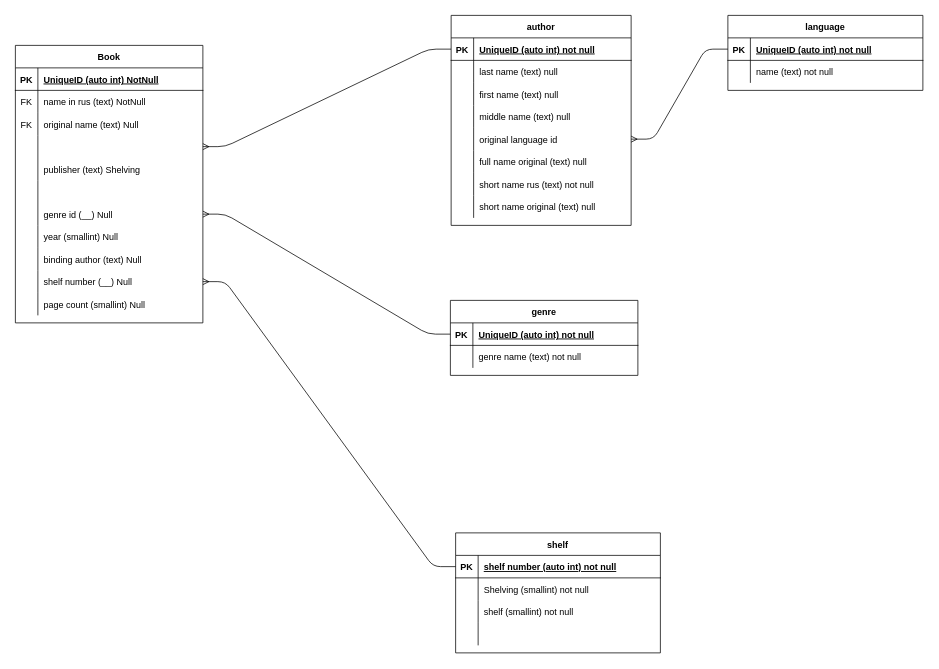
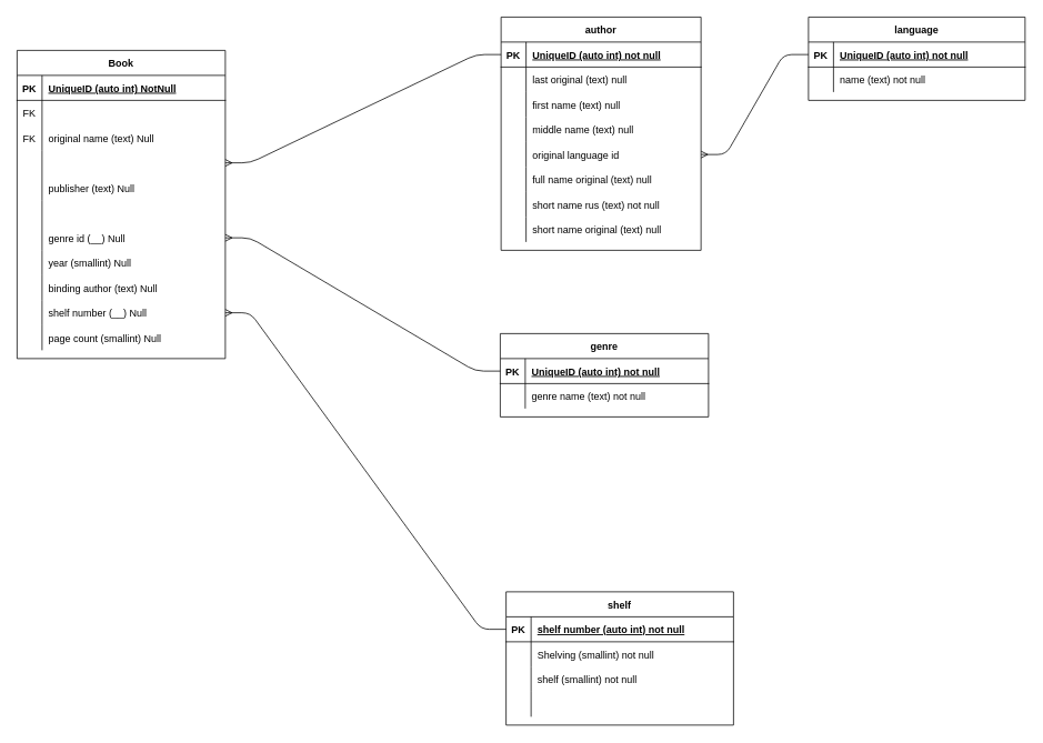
  <mxCell id="0" />
  <mxCell id="1" parent="0" />
  <mxCell id="2" value="Book" style="shape=table;startSize=30;container=1;collapsible=1;childLayout=tableLayout;fixedRows=1;rowLines=0;fontStyle=1;align=center;resizeLast=1;" parent="1" vertex="1"><mxGeometry x="20" y="60" width="250" height="370" as="geometry" /></mxCell>
  <mxCell id="3" value="" style="shape=partialRectangle;collapsible=0;dropTarget=0;pointerEvents=0;fillColor=none;top=0;left=0;bottom=1;right=0;points=[[0,0.5],[1,0.5]];portConstraint=eastwest;" parent="2" vertex="1"><mxGeometry y="30" width="250" height="30" as="geometry" /></mxCell>
  <mxCell id="4" value="PK" style="shape=partialRectangle;connectable=0;fillColor=none;top=0;left=0;bottom=0;right=0;fontStyle=1;overflow=hidden;" parent="3" vertex="1"><mxGeometry width="30" height="30" as="geometry" /></mxCell>
  <mxCell id="5" value="UniqueID (auto int) NotNull" style="shape=partialRectangle;connectable=0;fillColor=none;top=0;left=0;bottom=0;right=0;align=left;spacingLeft=6;fontStyle=5;overflow=hidden;" parent="3" vertex="1"><mxGeometry x="30" width="220" height="30" as="geometry" /></mxCell>
  <mxCell id="6" value="" style="shape=partialRectangle;collapsible=0;dropTarget=0;pointerEvents=0;fillColor=none;top=0;left=0;bottom=0;right=0;points=[[0,0.5],[1,0.5]];portConstraint=eastwest;" parent="2" vertex="1"><mxGeometry y="60" width="250" height="30" as="geometry" /></mxCell>
  <mxCell id="7" value="FK" style="shape=partialRectangle;connectable=0;fillColor=none;top=0;left=0;bottom=0;right=0;editable=1;overflow=hidden;" parent="6" vertex="1"><mxGeometry width="30" height="30" as="geometry" /></mxCell>
- <mxCell id="8" value="name in rus (text) NotNull" style="shape=partialRectangle;connectable=0;fillColor=none;top=0;left=0;bottom=0;right=0;align=left;spacingLeft=6;overflow=hidden;" parent="6" vertex="1"><mxGeometry x="30" width="220" height="30" as="geometry" /></mxCell>
  <mxCell id="9" value="" style="shape=partialRectangle;collapsible=0;dropTarget=0;pointerEvents=0;fillColor=none;top=0;left=0;bottom=0;right=0;points=[[0,0.5],[1,0.5]];portConstraint=eastwest;" parent="2" vertex="1"><mxGeometry y="90" width="250" height="30" as="geometry" /></mxCell>
  <mxCell id="10" value="FK" style="shape=partialRectangle;connectable=0;fillColor=none;top=0;left=0;bottom=0;right=0;editable=1;overflow=hidden;" parent="9" vertex="1"><mxGeometry width="30" height="30" as="geometry" /></mxCell>
  <mxCell id="11" value="original name (text) Null" style="shape=partialRectangle;connectable=0;fillColor=none;top=0;left=0;bottom=0;right=0;align=left;spacingLeft=6;overflow=hidden;" parent="9" vertex="1"><mxGeometry x="30" width="220" height="30" as="geometry" /></mxCell>
  <mxCell id="12" value="" style="shape=partialRectangle;collapsible=0;dropTarget=0;pointerEvents=0;fillColor=none;top=0;left=0;bottom=0;right=0;points=[[0,0.5],[1,0.5]];portConstraint=eastwest;" parent="2" vertex="1"><mxGeometry y="120" width="250" height="30" as="geometry" /></mxCell>
  <mxCell id="13" value="" style="shape=partialRectangle;connectable=0;fillColor=none;top=0;left=0;bottom=0;right=0;editable=1;overflow=hidden;" parent="12" vertex="1"><mxGeometry width="30" height="30" as="geometry" /></mxCell>
  <mxCell id="14" value="" style="shape=partialRectangle;collapsible=0;dropTarget=0;pointerEvents=0;fillColor=none;top=0;left=0;bottom=0;right=0;points=[[0,0.5],[1,0.5]];portConstraint=eastwest;" parent="2" vertex="1"><mxGeometry y="150" width="250" height="30" as="geometry" /></mxCell>
  <mxCell id="15" value="" style="shape=partialRectangle;connectable=0;fillColor=none;top=0;left=0;bottom=0;right=0;editable=1;overflow=hidden;" parent="14" vertex="1"><mxGeometry width="30" height="30" as="geometry" /></mxCell>
- <mxCell id="16" value="publisher (text) Shelving" style="shape=partialRectangle;connectable=0;fillColor=none;top=0;left=0;bottom=0;right=0;align=left;spacingLeft=6;overflow=hidden;" parent="14" vertex="1"><mxGeometry x="30" width="220" height="30" as="geometry" /></mxCell>
+ <mxCell id="16" value="publisher (text) Null" style="shape=partialRectangle;connectable=0;fillColor=none;top=0;left=0;bottom=0;right=0;align=left;spacingLeft=6;overflow=hidden;" parent="14" vertex="1"><mxGeometry x="30" width="220" height="30" as="geometry" /></mxCell>
  <mxCell id="17" value="" style="shape=partialRectangle;collapsible=0;dropTarget=0;pointerEvents=0;fillColor=none;top=0;left=0;bottom=0;right=0;points=[[0,0.5],[1,0.5]];portConstraint=eastwest;" parent="2" vertex="1"><mxGeometry y="180" width="250" height="30" as="geometry" /></mxCell>
  <mxCell id="18" value="" style="shape=partialRectangle;connectable=0;fillColor=none;top=0;left=0;bottom=0;right=0;editable=1;overflow=hidden;" parent="17" vertex="1"><mxGeometry width="30" height="30" as="geometry" /></mxCell>
  <mxCell id="19" value="" style="shape=partialRectangle;collapsible=0;dropTarget=0;pointerEvents=0;fillColor=none;top=0;left=0;bottom=0;right=0;points=[[0,0.5],[1,0.5]];portConstraint=eastwest;" parent="2" vertex="1"><mxGeometry y="210" width="250" height="30" as="geometry" /></mxCell>
  <mxCell id="20" value="" style="shape=partialRectangle;connectable=0;fillColor=none;top=0;left=0;bottom=0;right=0;editable=1;overflow=hidden;" parent="19" vertex="1"><mxGeometry width="30" height="30" as="geometry" /></mxCell>
  <mxCell id="21" value="genre id (__) Null" style="shape=partialRectangle;connectable=0;fillColor=none;top=0;left=0;bottom=0;right=0;align=left;spacingLeft=6;overflow=hidden;" parent="19" vertex="1"><mxGeometry x="30" width="220" height="30" as="geometry" /></mxCell>
  <mxCell id="22" value="" style="shape=partialRectangle;collapsible=0;dropTarget=0;pointerEvents=0;fillColor=none;top=0;left=0;bottom=0;right=0;points=[[0,0.5],[1,0.5]];portConstraint=eastwest;" parent="2" vertex="1"><mxGeometry y="240" width="250" height="30" as="geometry" /></mxCell>
  <mxCell id="23" value="" style="shape=partialRectangle;connectable=0;fillColor=none;top=0;left=0;bottom=0;right=0;editable=1;overflow=hidden;" parent="22" vertex="1"><mxGeometry width="30" height="30" as="geometry" /></mxCell>
  <mxCell id="24" value="year (smallint) Null" style="shape=partialRectangle;connectable=0;fillColor=none;top=0;left=0;bottom=0;right=0;align=left;spacingLeft=6;overflow=hidden;" parent="22" vertex="1"><mxGeometry x="30" width="220" height="30" as="geometry" /></mxCell>
  <mxCell id="25" value="" style="shape=partialRectangle;collapsible=0;dropTarget=0;pointerEvents=0;fillColor=none;top=0;left=0;bottom=0;right=0;points=[[0,0.5],[1,0.5]];portConstraint=eastwest;" parent="2" vertex="1"><mxGeometry y="270" width="250" height="30" as="geometry" /></mxCell>
  <mxCell id="26" value="" style="shape=partialRectangle;connectable=0;fillColor=none;top=0;left=0;bottom=0;right=0;editable=1;overflow=hidden;" parent="25" vertex="1"><mxGeometry width="30" height="30" as="geometry" /></mxCell>
  <mxCell id="27" value="binding author (text) Null" style="shape=partialRectangle;connectable=0;fillColor=none;top=0;left=0;bottom=0;right=0;align=left;spacingLeft=6;overflow=hidden;" parent="25" vertex="1"><mxGeometry x="30" width="220" height="30" as="geometry" /></mxCell>
  <mxCell id="28" value="" style="shape=partialRectangle;collapsible=0;dropTarget=0;pointerEvents=0;fillColor=none;top=0;left=0;bottom=0;right=0;points=[[0,0.5],[1,0.5]];portConstraint=eastwest;" parent="2" vertex="1"><mxGeometry y="300" width="250" height="30" as="geometry" /></mxCell>
  <mxCell id="29" value="" style="shape=partialRectangle;connectable=0;fillColor=none;top=0;left=0;bottom=0;right=0;editable=1;overflow=hidden;" parent="28" vertex="1"><mxGeometry width="30" height="30" as="geometry" /></mxCell>
  <mxCell id="30" value="shelf number (__) Null" style="shape=partialRectangle;connectable=0;fillColor=none;top=0;left=0;bottom=0;right=0;align=left;spacingLeft=6;overflow=hidden;" parent="28" vertex="1"><mxGeometry x="30" width="220" height="30" as="geometry" /></mxCell>
  <mxCell id="31" value="" style="shape=partialRectangle;collapsible=0;dropTarget=0;pointerEvents=0;fillColor=none;top=0;left=0;bottom=0;right=0;points=[[0,0.5],[1,0.5]];portConstraint=eastwest;" parent="2" vertex="1"><mxGeometry y="330" width="250" height="30" as="geometry" /></mxCell>
  <mxCell id="32" value="" style="shape=partialRectangle;connectable=0;fillColor=none;top=0;left=0;bottom=0;right=0;editable=1;overflow=hidden;" parent="31" vertex="1"><mxGeometry width="30" height="30" as="geometry" /></mxCell>
  <mxCell id="33" value="page count (smallint) Null" style="shape=partialRectangle;connectable=0;fillColor=none;top=0;left=0;bottom=0;right=0;align=left;spacingLeft=6;overflow=hidden;" parent="31" vertex="1"><mxGeometry x="30" width="220" height="30" as="geometry" /></mxCell>
  <mxCell id="34" value="shelf" style="shape=table;startSize=30;container=1;collapsible=1;childLayout=tableLayout;fixedRows=1;rowLines=0;fontStyle=1;align=center;resizeLast=1;" parent="1" vertex="1"><mxGeometry x="607" y="710" width="273.0" height="160" as="geometry" /></mxCell>
  <mxCell id="35" value="" style="shape=partialRectangle;collapsible=0;dropTarget=0;pointerEvents=0;fillColor=none;top=0;left=0;bottom=1;right=0;points=[[0,0.5],[1,0.5]];portConstraint=eastwest;" parent="34" vertex="1"><mxGeometry y="30" width="273.0" height="30" as="geometry" /></mxCell>
  <mxCell id="36" value="PK" style="shape=partialRectangle;connectable=0;fillColor=none;top=0;left=0;bottom=0;right=0;fontStyle=1;overflow=hidden;" parent="35" vertex="1"><mxGeometry width="30" height="30" as="geometry"><mxRectangle width="30" height="30" as="alternateBounds" /></mxGeometry></mxCell>
  <mxCell id="37" value="shelf number (auto int) not null" style="shape=partialRectangle;connectable=0;fillColor=none;top=0;left=0;bottom=0;right=0;align=left;spacingLeft=6;fontStyle=5;overflow=hidden;" parent="35" vertex="1"><mxGeometry x="30" width="243.0" height="30" as="geometry"><mxRectangle width="243.0" height="30" as="alternateBounds" /></mxGeometry></mxCell>
  <mxCell id="38" value="" style="shape=partialRectangle;collapsible=0;dropTarget=0;pointerEvents=0;fillColor=none;top=0;left=0;bottom=0;right=0;points=[[0,0.5],[1,0.5]];portConstraint=eastwest;" parent="34" vertex="1"><mxGeometry y="60" width="273.0" height="30" as="geometry" /></mxCell>
  <mxCell id="39" value="" style="shape=partialRectangle;connectable=0;fillColor=none;top=0;left=0;bottom=0;right=0;editable=1;overflow=hidden;" parent="38" vertex="1"><mxGeometry width="30" height="30" as="geometry"><mxRectangle width="30" height="30" as="alternateBounds" /></mxGeometry></mxCell>
  <mxCell id="40" value="Shelving (smallint) not null" style="shape=partialRectangle;connectable=0;fillColor=none;top=0;left=0;bottom=0;right=0;align=left;spacingLeft=6;overflow=hidden;" parent="38" vertex="1"><mxGeometry x="30" width="243.0" height="30" as="geometry"><mxRectangle width="243.0" height="30" as="alternateBounds" /></mxGeometry></mxCell>
  <mxCell id="41" value="" style="shape=partialRectangle;collapsible=0;dropTarget=0;pointerEvents=0;fillColor=none;top=0;left=0;bottom=0;right=0;points=[[0,0.5],[1,0.5]];portConstraint=eastwest;" parent="34" vertex="1"><mxGeometry y="90" width="273.0" height="30" as="geometry" /></mxCell>
  <mxCell id="42" value="" style="shape=partialRectangle;connectable=0;fillColor=none;top=0;left=0;bottom=0;right=0;editable=1;overflow=hidden;" parent="41" vertex="1"><mxGeometry width="30" height="30" as="geometry"><mxRectangle width="30" height="30" as="alternateBounds" /></mxGeometry></mxCell>
  <mxCell id="43" value="shelf (smallint) not null" style="shape=partialRectangle;connectable=0;fillColor=none;top=0;left=0;bottom=0;right=0;align=left;spacingLeft=6;overflow=hidden;" parent="41" vertex="1"><mxGeometry x="30" width="243.0" height="30" as="geometry"><mxRectangle width="243.0" height="30" as="alternateBounds" /></mxGeometry></mxCell>
  <mxCell id="44" value="" style="shape=partialRectangle;collapsible=0;dropTarget=0;pointerEvents=0;fillColor=none;top=0;left=0;bottom=0;right=0;points=[[0,0.5],[1,0.5]];portConstraint=eastwest;" parent="34" vertex="1"><mxGeometry y="120" width="273.0" height="30" as="geometry" /></mxCell>
  <mxCell id="45" value="" style="shape=partialRectangle;connectable=0;fillColor=none;top=0;left=0;bottom=0;right=0;editable=1;overflow=hidden;" parent="44" vertex="1"><mxGeometry width="30" height="30" as="geometry"><mxRectangle width="30" height="30" as="alternateBounds" /></mxGeometry></mxCell>
  <mxCell id="46" value="" style="shape=partialRectangle;connectable=0;fillColor=none;top=0;left=0;bottom=0;right=0;align=left;spacingLeft=6;overflow=hidden;" parent="44" vertex="1"><mxGeometry x="30" width="243.0" height="30" as="geometry"><mxRectangle width="243.0" height="30" as="alternateBounds" /></mxGeometry></mxCell>
  <mxCell id="47" value="" style="edgeStyle=entityRelationEdgeStyle;fontSize=12;html=1;endArrow=none;endFill=0;exitX=1;exitY=0.5;exitDx=0;exitDy=0;entryX=0;entryY=0.5;entryDx=0;entryDy=0;startArrow=ERmany;startFill=0;" parent="1" source="28" target="35" edge="1"><mxGeometry width="100" height="100" relative="1" as="geometry"><mxPoint x="260" y="270" as="sourcePoint" /><mxPoint x="360" y="170" as="targetPoint" /></mxGeometry></mxCell>
  <mxCell id="48" value="author" style="shape=table;startSize=30;container=1;collapsible=1;childLayout=tableLayout;fixedRows=1;rowLines=0;fontStyle=1;align=center;resizeLast=1;" parent="1" vertex="1"><mxGeometry x="601" y="20" width="240" height="280" as="geometry" /></mxCell>
  <mxCell id="49" value="" style="shape=partialRectangle;collapsible=0;dropTarget=0;pointerEvents=0;fillColor=none;top=0;left=0;bottom=1;right=0;points=[[0,0.5],[1,0.5]];portConstraint=eastwest;" parent="48" vertex="1"><mxGeometry y="30" width="240" height="30" as="geometry" /></mxCell>
  <mxCell id="50" value="PK" style="shape=partialRectangle;connectable=0;fillColor=none;top=0;left=0;bottom=0;right=0;fontStyle=1;overflow=hidden;" parent="49" vertex="1"><mxGeometry width="30" height="30" as="geometry"><mxRectangle width="30" height="30" as="alternateBounds" /></mxGeometry></mxCell>
  <mxCell id="51" value="UniqueID (auto int) not null" style="shape=partialRectangle;connectable=0;fillColor=none;top=0;left=0;bottom=0;right=0;align=left;spacingLeft=6;fontStyle=5;overflow=hidden;" parent="49" vertex="1"><mxGeometry x="30" width="210" height="30" as="geometry"><mxRectangle width="210" height="30" as="alternateBounds" /></mxGeometry></mxCell>
  <mxCell id="52" value="" style="shape=partialRectangle;collapsible=0;dropTarget=0;pointerEvents=0;fillColor=none;top=0;left=0;bottom=0;right=0;points=[[0,0.5],[1,0.5]];portConstraint=eastwest;" parent="48" vertex="1"><mxGeometry y="60" width="240" height="30" as="geometry" /></mxCell>
  <mxCell id="53" value="" style="shape=partialRectangle;connectable=0;fillColor=none;top=0;left=0;bottom=0;right=0;editable=1;overflow=hidden;" parent="52" vertex="1"><mxGeometry width="30" height="30" as="geometry"><mxRectangle width="30" height="30" as="alternateBounds" /></mxGeometry></mxCell>
- <mxCell id="54" value="last name (text) null" style="shape=partialRectangle;connectable=0;fillColor=none;top=0;left=0;bottom=0;right=0;align=left;spacingLeft=6;overflow=hidden;" parent="52" vertex="1"><mxGeometry x="30" width="210" height="30" as="geometry"><mxRectangle width="210" height="30" as="alternateBounds" /></mxGeometry></mxCell>
+ <mxCell id="54" value="last original (text) null" style="shape=partialRectangle;connectable=0;fillColor=none;top=0;left=0;bottom=0;right=0;align=left;spacingLeft=6;overflow=hidden;" parent="52" vertex="1"><mxGeometry x="30" width="210" height="30" as="geometry"><mxRectangle width="210" height="30" as="alternateBounds" /></mxGeometry></mxCell>
  <mxCell id="55" value="" style="shape=partialRectangle;collapsible=0;dropTarget=0;pointerEvents=0;fillColor=none;top=0;left=0;bottom=0;right=0;points=[[0,0.5],[1,0.5]];portConstraint=eastwest;" parent="48" vertex="1"><mxGeometry y="90" width="240" height="30" as="geometry" /></mxCell>
  <mxCell id="56" value="" style="shape=partialRectangle;connectable=0;fillColor=none;top=0;left=0;bottom=0;right=0;editable=1;overflow=hidden;" parent="55" vertex="1"><mxGeometry width="30" height="30" as="geometry"><mxRectangle width="30" height="30" as="alternateBounds" /></mxGeometry></mxCell>
  <mxCell id="57" value="first name (text) null" style="shape=partialRectangle;connectable=0;fillColor=none;top=0;left=0;bottom=0;right=0;align=left;spacingLeft=6;overflow=hidden;" parent="55" vertex="1"><mxGeometry x="30" width="210" height="30" as="geometry"><mxRectangle width="210" height="30" as="alternateBounds" /></mxGeometry></mxCell>
  <mxCell id="58" value="" style="shape=partialRectangle;collapsible=0;dropTarget=0;pointerEvents=0;fillColor=none;top=0;left=0;bottom=0;right=0;points=[[0,0.5],[1,0.5]];portConstraint=eastwest;" parent="48" vertex="1"><mxGeometry y="120" width="240" height="30" as="geometry" /></mxCell>
  <mxCell id="59" value="" style="shape=partialRectangle;connectable=0;fillColor=none;top=0;left=0;bottom=0;right=0;editable=1;overflow=hidden;" parent="58" vertex="1"><mxGeometry width="30" height="30" as="geometry"><mxRectangle width="30" height="30" as="alternateBounds" /></mxGeometry></mxCell>
  <mxCell id="60" value="middle name (text) null" style="shape=partialRectangle;connectable=0;fillColor=none;top=0;left=0;bottom=0;right=0;align=left;spacingLeft=6;overflow=hidden;" parent="58" vertex="1"><mxGeometry x="30" width="210" height="30" as="geometry"><mxRectangle width="210" height="30" as="alternateBounds" /></mxGeometry></mxCell>
  <mxCell id="61" value="" style="shape=partialRectangle;collapsible=0;dropTarget=0;pointerEvents=0;fillColor=none;top=0;left=0;bottom=0;right=0;points=[[0,0.5],[1,0.5]];portConstraint=eastwest;" parent="48" vertex="1"><mxGeometry y="150" width="240" height="30" as="geometry" /></mxCell>
  <mxCell id="62" value="" style="shape=partialRectangle;connectable=0;fillColor=none;top=0;left=0;bottom=0;right=0;editable=1;overflow=hidden;" parent="61" vertex="1"><mxGeometry width="30" height="30" as="geometry"><mxRectangle width="30" height="30" as="alternateBounds" /></mxGeometry></mxCell>
  <mxCell id="63" value="original language id" style="shape=partialRectangle;connectable=0;fillColor=none;top=0;left=0;bottom=0;right=0;align=left;spacingLeft=6;overflow=hidden;" parent="61" vertex="1"><mxGeometry x="30" width="210" height="30" as="geometry"><mxRectangle width="210" height="30" as="alternateBounds" /></mxGeometry></mxCell>
  <mxCell id="64" value="" style="shape=partialRectangle;collapsible=0;dropTarget=0;pointerEvents=0;fillColor=none;top=0;left=0;bottom=0;right=0;points=[[0,0.5],[1,0.5]];portConstraint=eastwest;" parent="48" vertex="1"><mxGeometry y="180" width="240" height="30" as="geometry" /></mxCell>
  <mxCell id="65" value="" style="shape=partialRectangle;connectable=0;fillColor=none;top=0;left=0;bottom=0;right=0;editable=1;overflow=hidden;" parent="64" vertex="1"><mxGeometry width="30" height="30" as="geometry"><mxRectangle width="30" height="30" as="alternateBounds" /></mxGeometry></mxCell>
  <mxCell id="66" value="full name original (text) null" style="shape=partialRectangle;connectable=0;fillColor=none;top=0;left=0;bottom=0;right=0;align=left;spacingLeft=6;overflow=hidden;" parent="64" vertex="1"><mxGeometry x="30" width="210" height="30" as="geometry"><mxRectangle width="210" height="30" as="alternateBounds" /></mxGeometry></mxCell>
  <mxCell id="67" value="" style="shape=partialRectangle;collapsible=0;dropTarget=0;pointerEvents=0;fillColor=none;top=0;left=0;bottom=0;right=0;points=[[0,0.5],[1,0.5]];portConstraint=eastwest;" parent="48" vertex="1"><mxGeometry y="210" width="240" height="30" as="geometry" /></mxCell>
  <mxCell id="68" value="" style="shape=partialRectangle;connectable=0;fillColor=none;top=0;left=0;bottom=0;right=0;editable=1;overflow=hidden;" parent="67" vertex="1"><mxGeometry width="30" height="30" as="geometry"><mxRectangle width="30" height="30" as="alternateBounds" /></mxGeometry></mxCell>
  <mxCell id="69" value="short name rus (text) not null" style="shape=partialRectangle;connectable=0;fillColor=none;top=0;left=0;bottom=0;right=0;align=left;spacingLeft=6;overflow=hidden;" parent="67" vertex="1"><mxGeometry x="30" width="210" height="30" as="geometry"><mxRectangle width="210" height="30" as="alternateBounds" /></mxGeometry></mxCell>
  <mxCell id="70" value="" style="shape=partialRectangle;collapsible=0;dropTarget=0;pointerEvents=0;fillColor=none;top=0;left=0;bottom=0;right=0;points=[[0,0.5],[1,0.5]];portConstraint=eastwest;" parent="48" vertex="1"><mxGeometry y="240" width="240" height="30" as="geometry" /></mxCell>
  <mxCell id="71" value="" style="shape=partialRectangle;connectable=0;fillColor=none;top=0;left=0;bottom=0;right=0;editable=1;overflow=hidden;" parent="70" vertex="1"><mxGeometry width="30" height="30" as="geometry"><mxRectangle width="30" height="30" as="alternateBounds" /></mxGeometry></mxCell>
  <mxCell id="72" value="short name original (text) null" style="shape=partialRectangle;connectable=0;fillColor=none;top=0;left=0;bottom=0;right=0;align=left;spacingLeft=6;overflow=hidden;" parent="70" vertex="1"><mxGeometry x="30" width="210" height="30" as="geometry"><mxRectangle width="210" height="30" as="alternateBounds" /></mxGeometry></mxCell>
  <mxCell id="73" value="" style="edgeStyle=entityRelationEdgeStyle;fontSize=12;html=1;endArrow=none;endFill=0;exitX=1;exitY=0.5;exitDx=0;exitDy=0;entryX=0;entryY=0.5;entryDx=0;entryDy=0;startArrow=ERmany;startFill=0;" parent="1" source="12" target="49" edge="1"><mxGeometry width="100" height="100" relative="1" as="geometry"><mxPoint x="290" y="230" as="sourcePoint" /><mxPoint x="692.68" y="350.4" as="targetPoint" /></mxGeometry></mxCell>
  <mxCell id="74" value="language" style="shape=table;startSize=30;container=1;collapsible=1;childLayout=tableLayout;fixedRows=1;rowLines=0;fontStyle=1;align=center;resizeLast=1;" parent="1" vertex="1"><mxGeometry x="970" y="20" width="260" height="100" as="geometry" /></mxCell>
  <mxCell id="75" value="" style="shape=partialRectangle;collapsible=0;dropTarget=0;pointerEvents=0;fillColor=none;top=0;left=0;bottom=1;right=0;points=[[0,0.5],[1,0.5]];portConstraint=eastwest;" parent="74" vertex="1"><mxGeometry y="30" width="260" height="30" as="geometry" /></mxCell>
  <mxCell id="76" value="PK" style="shape=partialRectangle;connectable=0;fillColor=none;top=0;left=0;bottom=0;right=0;fontStyle=1;overflow=hidden;" parent="75" vertex="1"><mxGeometry width="30" height="30" as="geometry"><mxRectangle width="30" height="30" as="alternateBounds" /></mxGeometry></mxCell>
  <mxCell id="77" value="UniqueID (auto int) not null" style="shape=partialRectangle;connectable=0;fillColor=none;top=0;left=0;bottom=0;right=0;align=left;spacingLeft=6;fontStyle=5;overflow=hidden;" parent="75" vertex="1"><mxGeometry x="30" width="230" height="30" as="geometry"><mxRectangle width="230" height="30" as="alternateBounds" /></mxGeometry></mxCell>
  <mxCell id="78" value="" style="shape=partialRectangle;collapsible=0;dropTarget=0;pointerEvents=0;fillColor=none;top=0;left=0;bottom=0;right=0;points=[[0,0.5],[1,0.5]];portConstraint=eastwest;" parent="74" vertex="1"><mxGeometry y="60" width="260" height="30" as="geometry" /></mxCell>
  <mxCell id="79" value="" style="shape=partialRectangle;connectable=0;fillColor=none;top=0;left=0;bottom=0;right=0;editable=1;overflow=hidden;" parent="78" vertex="1"><mxGeometry width="30" height="30" as="geometry"><mxRectangle width="30" height="30" as="alternateBounds" /></mxGeometry></mxCell>
  <mxCell id="80" value="name (text) not null" style="shape=partialRectangle;connectable=0;fillColor=none;top=0;left=0;bottom=0;right=0;align=left;spacingLeft=6;overflow=hidden;" parent="78" vertex="1"><mxGeometry x="30" width="230" height="30" as="geometry"><mxRectangle width="230" height="30" as="alternateBounds" /></mxGeometry></mxCell>
  <mxCell id="81" value="" style="edgeStyle=entityRelationEdgeStyle;fontSize=12;html=1;endArrow=none;endFill=0;exitX=1;exitY=0.5;exitDx=0;exitDy=0;entryX=0;entryY=0.5;entryDx=0;entryDy=0;startArrow=ERmany;startFill=0;" parent="1" source="61" target="75" edge="1"><mxGeometry width="100" height="100" relative="1" as="geometry"><mxPoint x="850" y="290" as="sourcePoint" /><mxPoint x="950" y="190" as="targetPoint" /></mxGeometry></mxCell>
  <mxCell id="82" value="genre" style="shape=table;startSize=30;container=1;collapsible=1;childLayout=tableLayout;fixedRows=1;rowLines=0;fontStyle=1;align=center;resizeLast=1;" parent="1" vertex="1"><mxGeometry x="600" y="400" width="250" height="100" as="geometry" /></mxCell>
  <mxCell id="83" value="" style="shape=partialRectangle;collapsible=0;dropTarget=0;pointerEvents=0;fillColor=none;top=0;left=0;bottom=1;right=0;points=[[0,0.5],[1,0.5]];portConstraint=eastwest;" parent="82" vertex="1"><mxGeometry y="30" width="250" height="30" as="geometry" /></mxCell>
  <mxCell id="84" value="PK" style="shape=partialRectangle;connectable=0;fillColor=none;top=0;left=0;bottom=0;right=0;fontStyle=1;overflow=hidden;" parent="83" vertex="1"><mxGeometry width="30" height="30" as="geometry"><mxRectangle width="30" height="30" as="alternateBounds" /></mxGeometry></mxCell>
  <mxCell id="85" value="UniqueID (auto int) not null" style="shape=partialRectangle;connectable=0;fillColor=none;top=0;left=0;bottom=0;right=0;align=left;spacingLeft=6;fontStyle=5;overflow=hidden;" parent="83" vertex="1"><mxGeometry x="30" width="220" height="30" as="geometry"><mxRectangle width="220" height="30" as="alternateBounds" /></mxGeometry></mxCell>
  <mxCell id="86" value="" style="shape=partialRectangle;collapsible=0;dropTarget=0;pointerEvents=0;fillColor=none;top=0;left=0;bottom=0;right=0;points=[[0,0.5],[1,0.5]];portConstraint=eastwest;" parent="82" vertex="1"><mxGeometry y="60" width="250" height="30" as="geometry" /></mxCell>
  <mxCell id="87" value="" style="shape=partialRectangle;connectable=0;fillColor=none;top=0;left=0;bottom=0;right=0;editable=1;overflow=hidden;" parent="86" vertex="1"><mxGeometry width="30" height="30" as="geometry"><mxRectangle width="30" height="30" as="alternateBounds" /></mxGeometry></mxCell>
  <mxCell id="88" value="genre name (text) not null" style="shape=partialRectangle;connectable=0;fillColor=none;top=0;left=0;bottom=0;right=0;align=left;spacingLeft=6;overflow=hidden;" parent="86" vertex="1"><mxGeometry x="30" width="220" height="30" as="geometry"><mxRectangle width="220" height="30" as="alternateBounds" /></mxGeometry></mxCell>
  <mxCell id="89" value="" style="edgeStyle=entityRelationEdgeStyle;fontSize=12;html=1;endArrow=none;endFill=0;entryX=0;entryY=0.5;entryDx=0;entryDy=0;exitX=1;exitY=0.5;exitDx=0;exitDy=0;startArrow=ERmany;startFill=0;" parent="1" source="19" target="83" edge="1"><mxGeometry width="100" height="100" relative="1" as="geometry"><mxPoint x="220" y="300" as="sourcePoint" /><mxPoint x="740" y="330" as="targetPoint" /></mxGeometry></mxCell>
